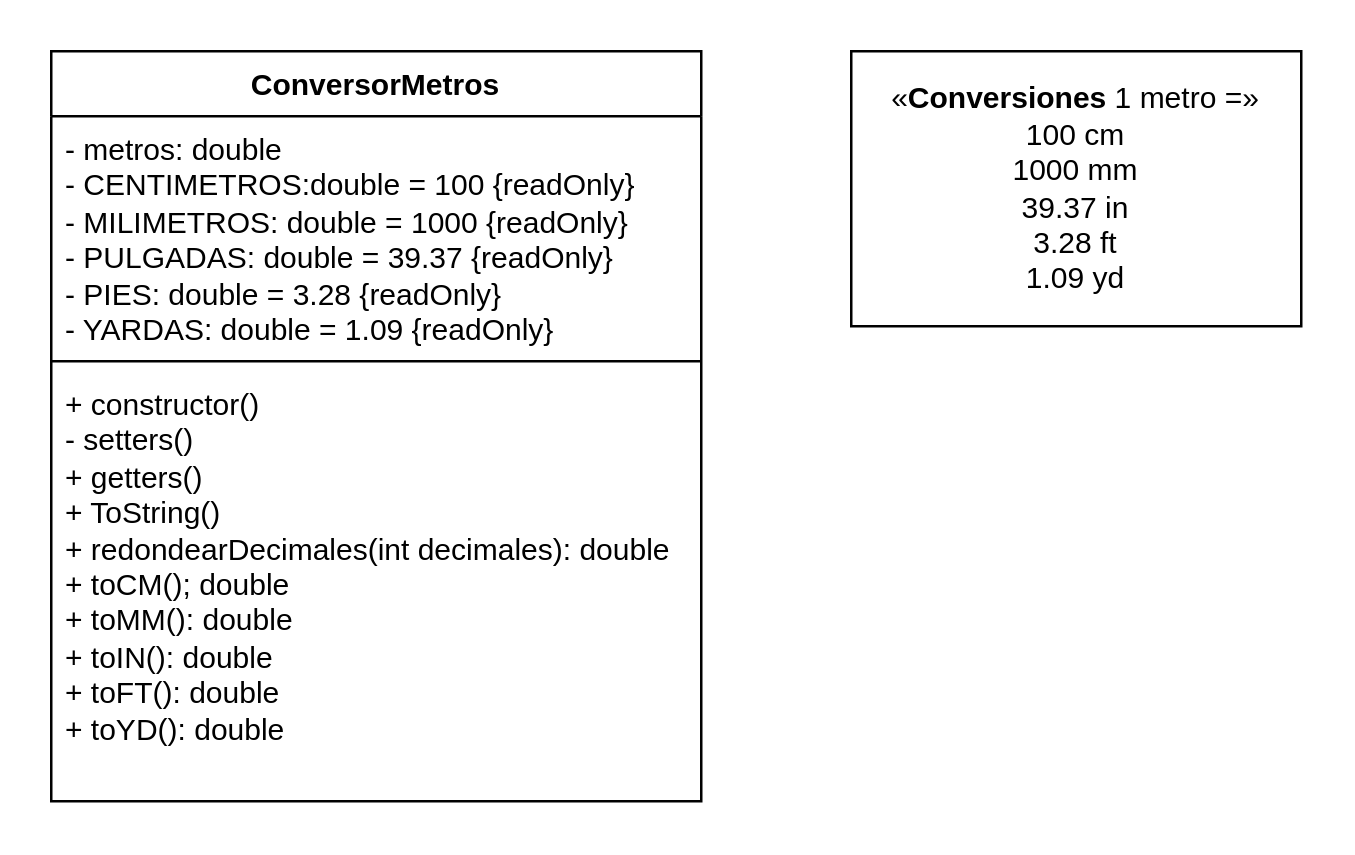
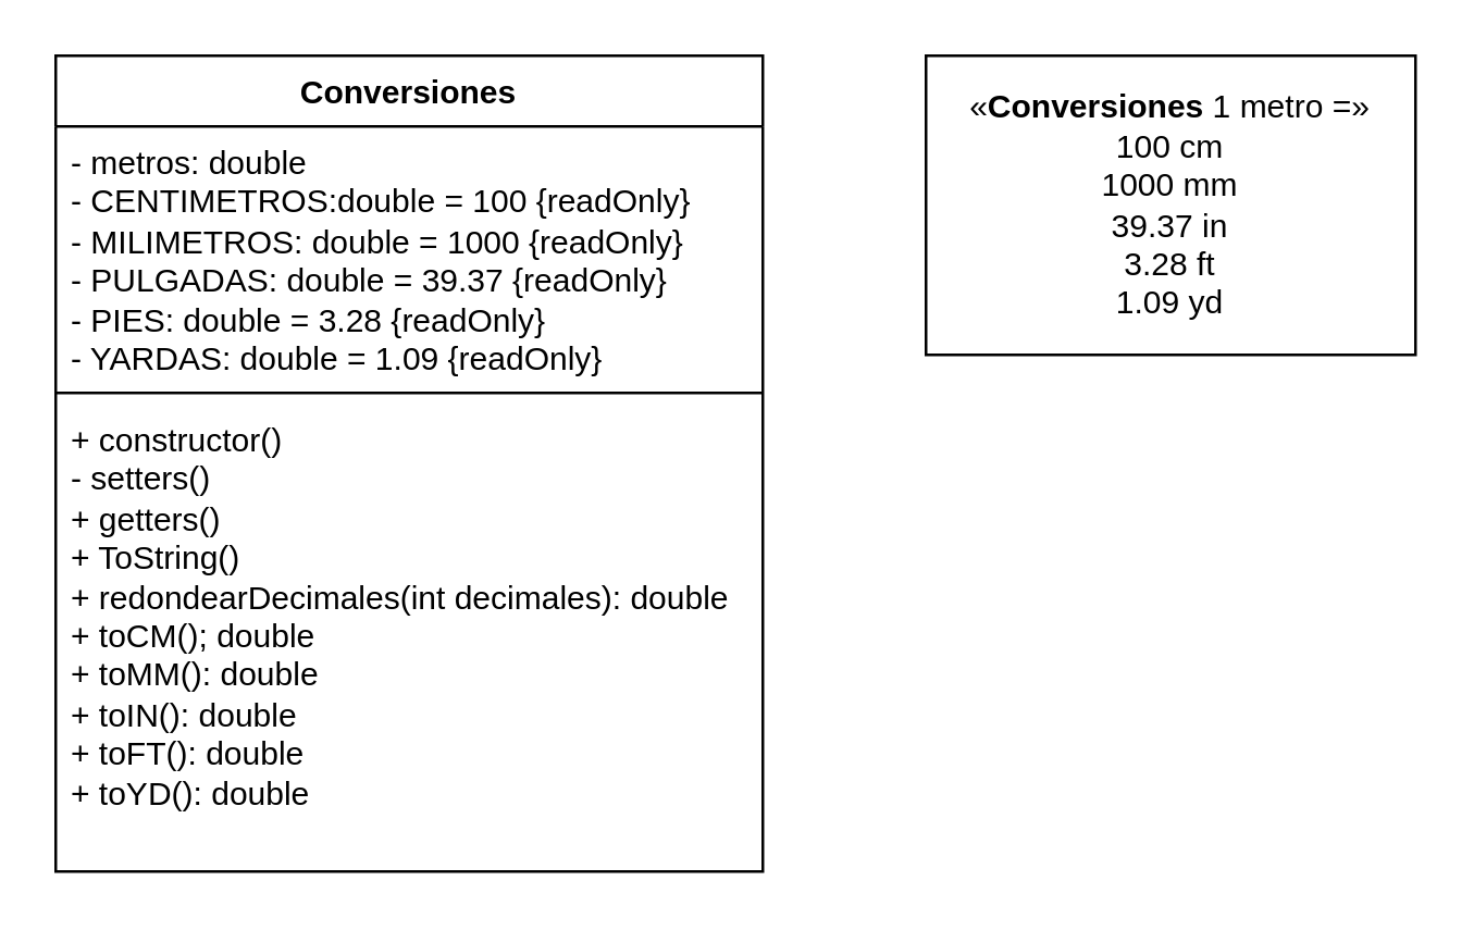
  <mxCell id="0" />
  <mxCell id="1" parent="0" />
- <mxCell id="2" value="ConversorMetros" style="swimlane;fontStyle=1;align=center;verticalAlign=top;childLayout=stackLayout;horizontal=1;startSize=26;horizontalStack=0;resizeParent=1;resizeParentMax=0;resizeLast=0;collapsible=1;marginBottom=0;whiteSpace=wrap;html=1;" vertex="1" parent="1"><mxGeometry x="20" y="20" width="260" height="300" as="geometry" /></mxCell>
+ <mxCell id="2" value="Conversiones" style="swimlane;fontStyle=1;align=center;verticalAlign=top;childLayout=stackLayout;horizontal=1;startSize=26;horizontalStack=0;resizeParent=1;resizeParentMax=0;resizeLast=0;collapsible=1;marginBottom=0;whiteSpace=wrap;html=1;" vertex="1" parent="1"><mxGeometry x="20" y="20" width="260" height="300" as="geometry" /></mxCell>
  <mxCell id="3" value="- metros: double&lt;br&gt;- CENTIMETROS:double = 100 {readOnly}&lt;br&gt;- MILIMETROS: double = 1000 {readOnly}&lt;br&gt;- PULGADAS: double = 39.37 {readOnly}&lt;br&gt;- PIES: double = 3.28 {readOnly}&lt;br&gt;- YARDAS: double = 1.09 {readOnly}" style="text;strokeColor=none;fillColor=none;align=left;verticalAlign=top;spacingLeft=4;spacingRight=4;overflow=hidden;rotatable=0;points=[[0,0.5],[1,0.5]];portConstraint=eastwest;whiteSpace=wrap;html=1;" vertex="1" parent="2"><mxGeometry y="26" width="260" height="94" as="geometry" /></mxCell>
  <mxCell id="4" value="" style="line;strokeWidth=1;fillColor=none;align=left;verticalAlign=middle;spacingTop=-1;spacingLeft=3;spacingRight=3;rotatable=0;labelPosition=right;points=[];portConstraint=eastwest;strokeColor=inherit;" vertex="1" parent="2"><mxGeometry y="120" width="260" height="8" as="geometry" /></mxCell>
  <mxCell id="5" value="+ constructor()&lt;br&gt;- setters()&lt;br&gt;+ getters()&lt;br&gt;+ ToString()&lt;br&gt;+ redondearDecimales(int decimales): double&lt;br&gt;+ toCM(); double&lt;br&gt;+ toMM(): double&lt;br&gt;+ toIN(): double&lt;br&gt;+ toFT(): double&lt;br&gt;+ toYD(): double" style="text;strokeColor=none;fillColor=none;align=left;verticalAlign=top;spacingLeft=4;spacingRight=4;overflow=hidden;rotatable=0;points=[[0,0.5],[1,0.5]];portConstraint=eastwest;whiteSpace=wrap;html=1;" vertex="1" parent="2"><mxGeometry y="128" width="260" height="172" as="geometry" /></mxCell>
  <mxCell id="6" value="«&lt;b&gt;Conversiones&amp;nbsp;&lt;/b&gt;1 metro =»&lt;br&gt;100 cm&lt;br&gt;1000 mm&lt;br&gt;39.37 in&lt;br&gt;3.28 ft&lt;br&gt;1.09 yd&lt;br&gt;" style="html=1;whiteSpace=wrap;" vertex="1" parent="1"><mxGeometry x="340" y="20" width="180" height="110" as="geometry" /></mxCell>
